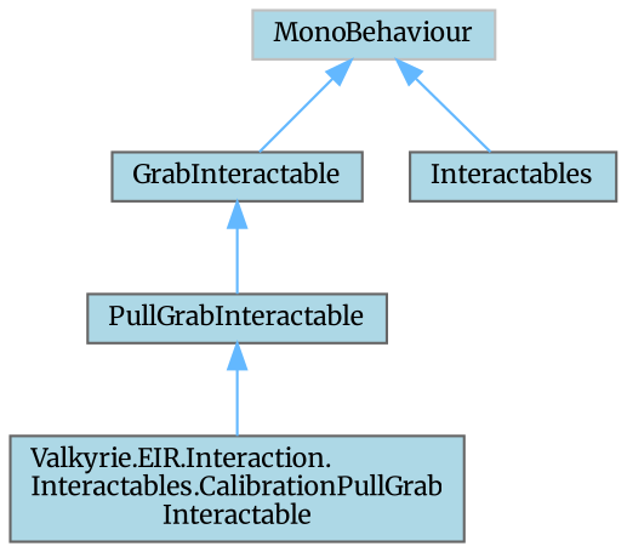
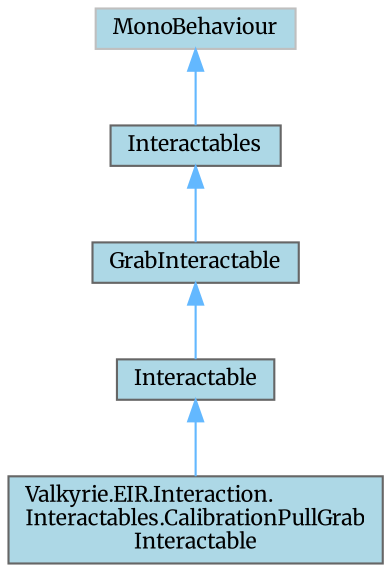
  digraph {
    fontname=Merriweather
    node [color=gray40 fillcolor=lightblue fontname=Merriweather fontsize=10 shape=box style=filled]
    edge [color=steelblue1 dir=back fontname=Merriweather fontsize=10 labelfontname=Helvetica labelfontsize=10 style=solid]
    n1 [fontcolor=black height=0.2 label="Valkyrie.EIR.Interaction.\lInteractables.CalibrationPullGrab\lInteractable" width=0.4]
-   n2 [height=0.2 label=PullGrabInteractable width=0.4]
+   n2 [height=0.2 label=Interactable width=0.4]
    n3 [height=0.2 label=GrabInteractable width=0.4]
    n4 [height=0.2 label=Interactables width=0.4]
    n5 [color=grey75 height=0.2 label=MonoBehaviour width=0.4]
    n2 -> n1
    n3 -> n2
-   n5 -> n3
+   n4 -> n3
    n5 -> n4
  }
